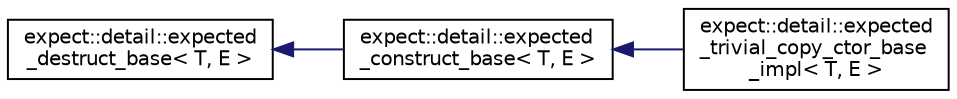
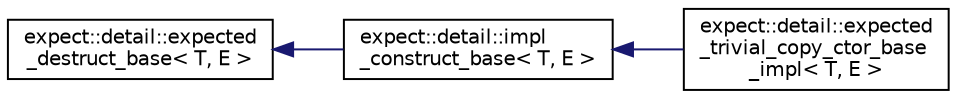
  digraph {
    rankdir=LR
    node [color=black fillcolor=white fontname=Helvetica fontsize=10 shape=record style=filled]
    edge [color=midnightblue dir=back fontname=Helvetica fontsize=10 labelfontname=Helvetica labelfontsize=10 style=solid]
    n1 [height=0.2 label="expect::detail::expected\l_destruct_base\< T, E \>" width=0.4]
-   n2 [height=0.2 label="expect::detail::expected\l_construct_base\< T, E \>" width=0.4]
+   n2 [height=0.2 label="expect::detail::impl\l_construct_base\< T, E \>" width=0.4]
    n3 [height=0.2 label="expect::detail::expected\l_trivial_copy_ctor_base\l_impl\< T, E \>" width=0.4]
    n1 -> n2
    n2 -> n3
  }
